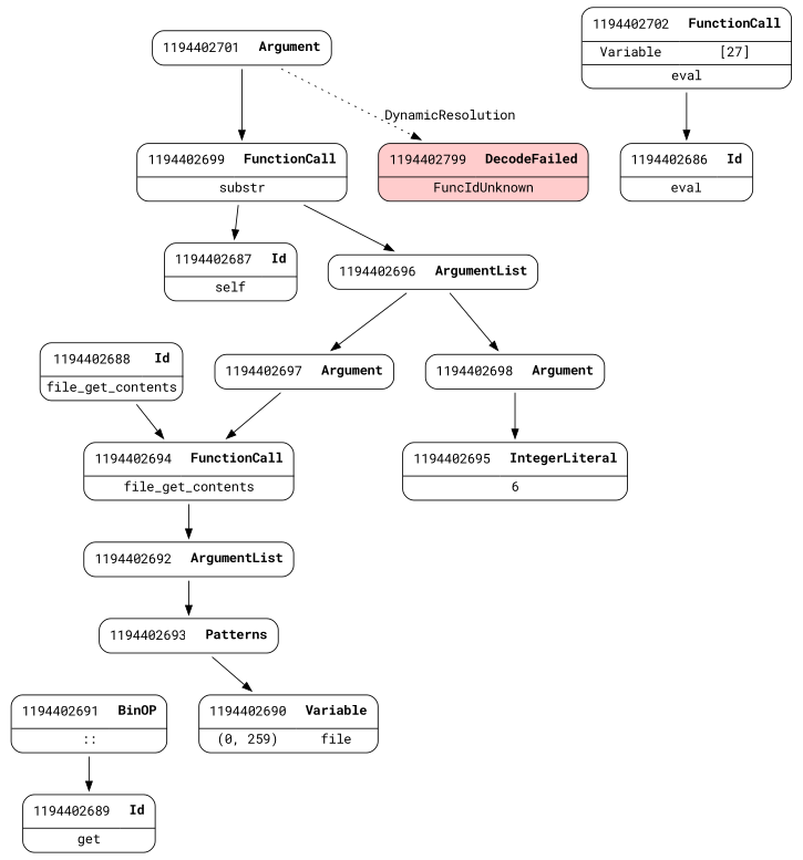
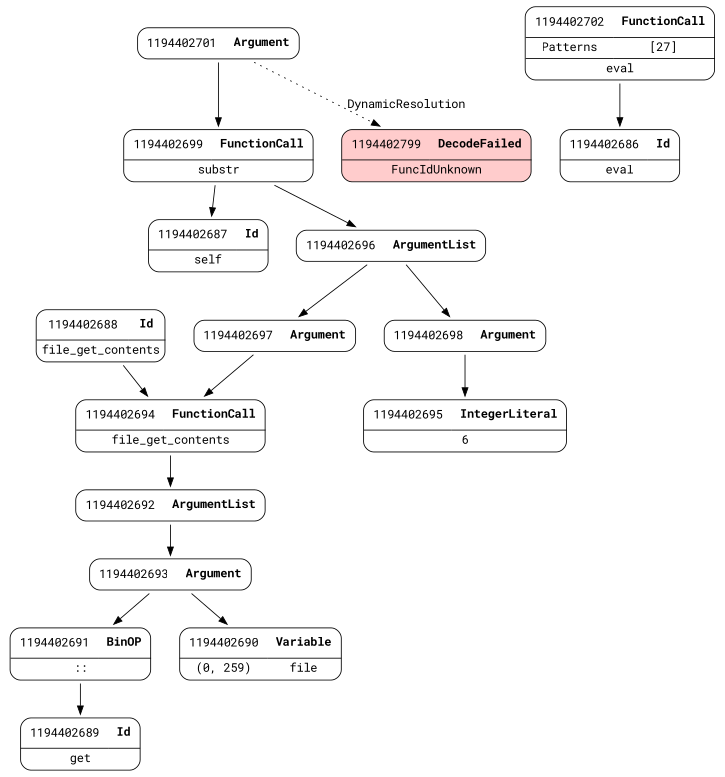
  digraph {
    fontname="Roboto Mono"
    node [fontname="Roboto Mono" shape=none]
    edge [fontname="Roboto Mono" weight=2]
    n1 [label=<<TABLE border='1' cellspacing='0' cellpadding='10' style='rounded' ><TR><TD border='0'>1194402687</TD><TD border='0'><B>Id</B></TD></TR><HR/><TR><TD border='0' cellpadding='5' colspan='2'>self</TD></TR></TABLE>>]
    n2 [label=<<TABLE border='1' cellspacing='0' cellpadding='10' style='rounded' ><TR><TD border='0'>1194402686</TD><TD border='0'><B>Id</B></TD></TR><HR/><TR><TD border='0' cellpadding='5' colspan='2'>eval</TD></TR></TABLE>>]
    n3 [label=<<TABLE border='1' cellspacing='0' cellpadding='10' style='rounded' ><TR><TD border='0'>1194402689</TD><TD border='0'><B>Id</B></TD></TR><HR/><TR><TD border='0' cellpadding='5' colspan='2'>get</TD></TR></TABLE>>]
    n4 [label=<<TABLE border='1' cellspacing='0' cellpadding='10' style='rounded' ><TR><TD border='0'>1194402688</TD><TD border='0'><B>Id</B></TD></TR><HR/><TR><TD border='0' cellpadding='5' colspan='2'>file_get_contents</TD></TR></TABLE>>]
    n5 [label=<<TABLE border='1' cellspacing='0' cellpadding='10' style='rounded' ><TR><TD border='0'>1194402694</TD><TD border='0'><B>FunctionCall</B></TD></TR><HR/><TR><TD border='0' cellpadding='5' colspan='2'>file_get_contents</TD></TR></TABLE>>]
    n6 [label=<<TABLE border='1' cellspacing='0' cellpadding='10' style='rounded' ><TR><TD border='0'>1194402691</TD><TD border='0'><B>BinOP</B></TD></TR><HR/><TR><TD border='0' cellpadding='5' colspan='2'>::</TD></TR></TABLE>>]
    n7 [label=<<TABLE border='1' cellspacing='0' cellpadding='10' style='rounded' ><TR><TD border='0'>1194402690</TD><TD border='0'><B>Variable</B></TD></TR><HR/><TR><TD border='0' cellpadding='5'>(0, 259)</TD><TD border='0' cellpadding='5'>file</TD></TR></TABLE>>]
-   n8 [label=<<TABLE border='1' cellspacing='0' cellpadding='10' style='rounded' ><TR><TD border='0'>1194402693</TD><TD border='0'><B>Patterns</B></TD></TR></TABLE>>]
+   n8 [label=<<TABLE border='1' cellspacing='0' cellpadding='10' style='rounded' ><TR><TD border='0'>1194402693</TD><TD border='0'><B>Argument</B></TD></TR></TABLE>>]
    n9 [label=<<TABLE border='1' cellspacing='0' cellpadding='10' style='rounded' ><TR><TD border='0'>1194402692</TD><TD border='0'><B>ArgumentList</B></TD></TR></TABLE>>]
    n10 [label=<<TABLE border='1' cellspacing='0' cellpadding='10' style='rounded' ><TR><TD border='0'>1194402695</TD><TD border='0'><B>IntegerLiteral</B></TD></TR><HR/><TR><TD border='0' cellpadding='5' colspan='2'>6</TD></TR></TABLE>>]
    n11 [label=<<TABLE border='1' cellspacing='0' cellpadding='10' style='rounded' ><TR><TD border='0'>1194402697</TD><TD border='0'><B>Argument</B></TD></TR></TABLE>>]
    n12 [label=<<TABLE border='1' cellspacing='0' cellpadding='10' style='rounded' ><TR><TD border='0'>1194402696</TD><TD border='0'><B>ArgumentList</B></TD></TR></TABLE>>]
    n13 [label=<<TABLE border='1' cellspacing='0' cellpadding='10' style='rounded' ><TR><TD border='0'>1194402698</TD><TD border='0'><B>Argument</B></TD></TR></TABLE>>]
    n14 [label=<<TABLE border='1' cellspacing='0' cellpadding='10' style='rounded' ><TR><TD border='0'>1194402699</TD><TD border='0'><B>FunctionCall</B></TD></TR><HR/><TR><TD border='0' cellpadding='5' colspan='2'>substr</TD></TR></TABLE>>]
    n15 [label=<<TABLE border='1' cellspacing='0' cellpadding='10' style='rounded' ><TR><TD border='0'>1194402701</TD><TD border='0'><B>Argument</B></TD></TR></TABLE>>]
    n16 [label=<<TABLE border='1' cellspacing='0' cellpadding='10' style='rounded' bgcolor='#FFCCCC' ><TR><TD border='0'>1194402799</TD><TD border='0'><B>DecodeFailed</B></TD></TR><HR/><TR><TD border='0' cellpadding='5' colspan='2'>FuncIdUnknown</TD></TR></TABLE>>]
-   n17 [label=<<TABLE border='1' cellspacing='0' cellpadding='10' style='rounded' ><TR><TD border='0'>1194402702</TD><TD border='0'><B>FunctionCall</B></TD></TR><HR/><TR><TD border='0' cellpadding='5'>Variable</TD><TD border='0' cellpadding='5'>[27]</TD></TR><HR/><TR><TD border='0' cellpadding='5' colspan='2'>eval</TD></TR></TABLE>>]
+   n17 [label=<<TABLE border='1' cellspacing='0' cellpadding='10' style='rounded' ><TR><TD border='0'>1194402702</TD><TD border='0'><B>FunctionCall</B></TD></TR><HR/><TR><TD border='0' cellpadding='5'>Patterns</TD><TD border='0' cellpadding='5'>[27]</TD></TR><HR/><TR><TD border='0' cellpadding='5' colspan='2'>eval</TD></TR></TABLE>>]
    n4 -> n5
    n5 -> n9
    n6 -> n3
+   n8 -> n6
    n8 -> n7
    n9 -> n8
    n11 -> n5
    n12 -> n11
    n12 -> n13
    n13 -> n10
    n14 -> n1
    n14 -> n12
    n15 -> n14
    n15 -> n16 [label=DynamicResolution style=dotted weight=""]
    n17 -> n2
  }
